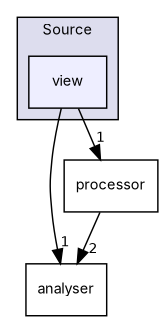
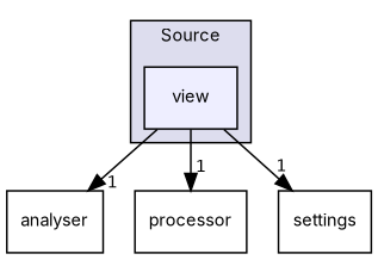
  digraph {
    compound=true
    fontname=Inter
    node [fontname=Inter fontsize=10 shape=box]
    edge [headlabel=1 labeldistance=1.5 labelfontname=Helvetica labelfontsize=10 fontname=Inter]
    n1 [fillcolor="#eeeeff" label=view pencolor=black style=filled]
    n2 [label=analyser]
    n3 [label=processor]
+   n4 [label=settings]
    subgraph cluster_1 {
      bgcolor="#ddddee"
      fontsize=10
      label=Source
      pencolor=black
      n1
    }
    n1 -> n2
    n1 -> n3
-   n3 -> n2 [headlabel=2]
+   n1 -> n4
  }
